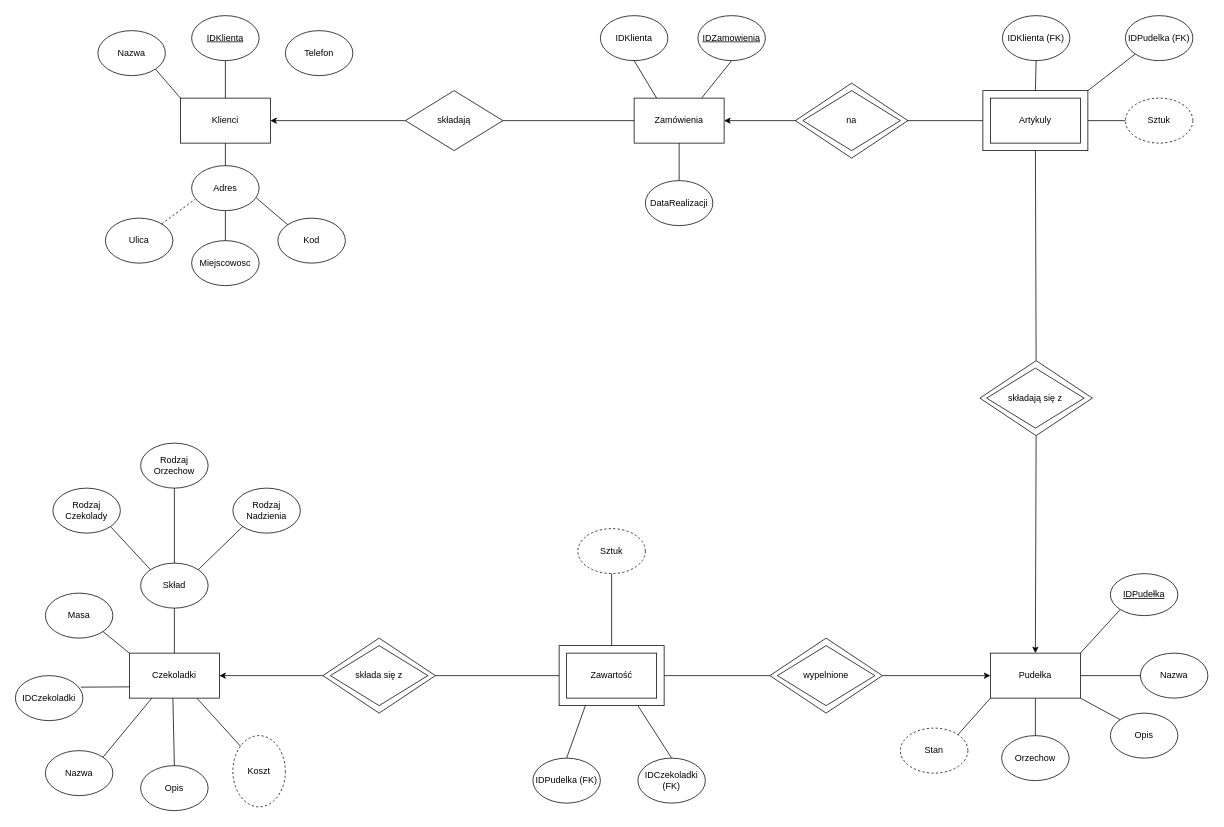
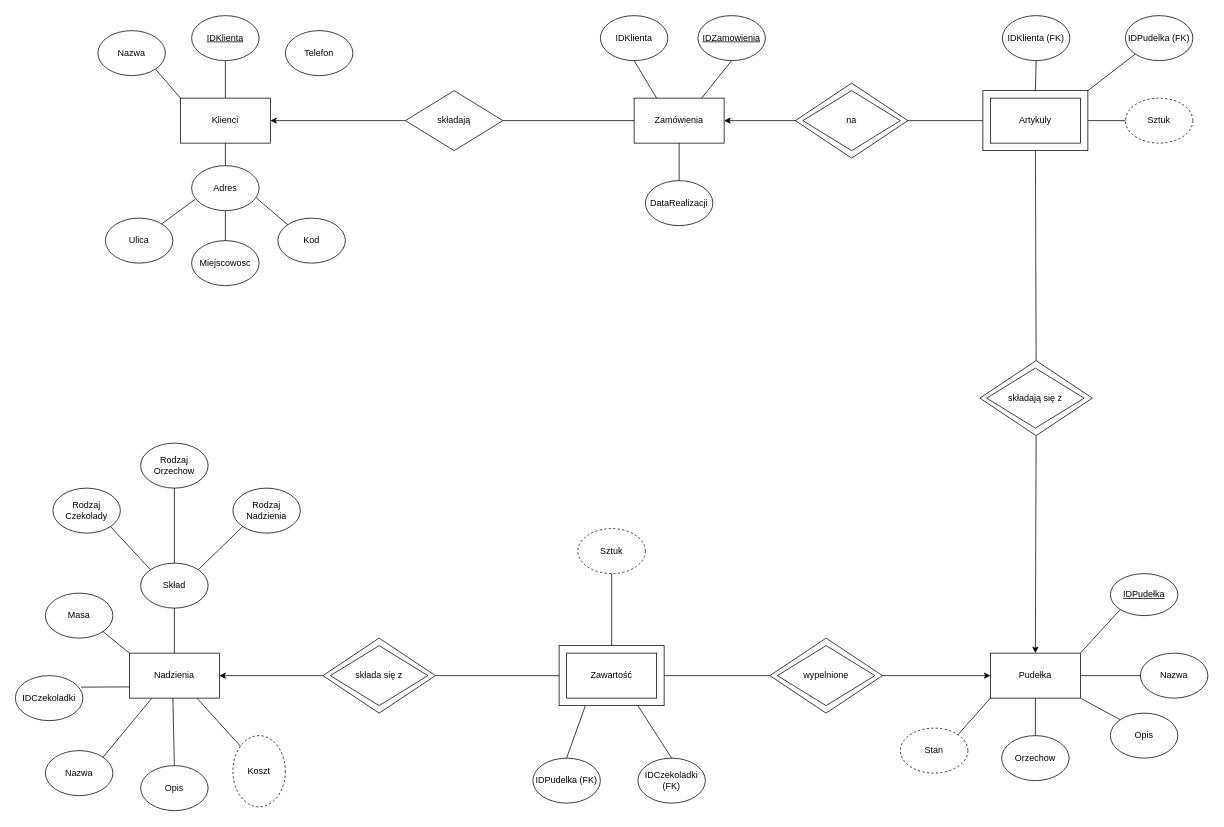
  <mxCell id="0" />
  <mxCell id="1" parent="0" />
  <mxCell id="2" value="Klienci" style="rounded=0;whiteSpace=wrap;html=1;" parent="1" vertex="1"><mxGeometry x="240" y="130" width="120" height="60" as="geometry" /></mxCell>
  <mxCell id="3" value="Miejscowosc" style="ellipse;whiteSpace=wrap;html=1;" parent="1" vertex="1"><mxGeometry x="255" y="320" width="90" height="60" as="geometry" /></mxCell>
  <mxCell id="4" value="Ulica" style="ellipse;whiteSpace=wrap;html=1;" parent="1" vertex="1"><mxGeometry x="140" y="290" width="90" height="60" as="geometry" /></mxCell>
  <mxCell id="5" value="Nazwa" style="ellipse;whiteSpace=wrap;html=1;" parent="1" vertex="1"><mxGeometry x="130" y="40" width="90" height="60" as="geometry" /></mxCell>
  <mxCell id="6" value="&lt;u&gt;IDKlienta&lt;/u&gt;" style="ellipse;whiteSpace=wrap;html=1;" parent="1" vertex="1"><mxGeometry x="255" y="20" width="90" height="60" as="geometry" /></mxCell>
  <mxCell id="7" value="Telefon" style="ellipse;whiteSpace=wrap;html=1;" parent="1" vertex="1"><mxGeometry x="380" y="40" width="90" height="60" as="geometry" /></mxCell>
  <mxCell id="8" value="Kod" style="ellipse;whiteSpace=wrap;html=1;" parent="1" vertex="1"><mxGeometry x="370" y="290" width="90" height="60" as="geometry" /></mxCell>
  <mxCell id="9" value="" style="endArrow=none;html=1;rounded=0;entryX=0.5;entryY=1;entryDx=0;entryDy=0;exitX=0.5;exitY=0;exitDx=0;exitDy=0;" parent="1" source="2" target="6" edge="1"><mxGeometry width="50" height="50" relative="1" as="geometry"><mxPoint x="280" y="190" as="sourcePoint" /><mxPoint x="330" y="140" as="targetPoint" /></mxGeometry></mxCell>
  <mxCell id="10" value="" style="endArrow=none;html=1;rounded=0;entryX=1;entryY=1;entryDx=0;entryDy=0;exitX=0;exitY=0;exitDx=0;exitDy=0;" parent="1" source="2" target="5" edge="1"><mxGeometry width="50" height="50" relative="1" as="geometry"><mxPoint x="280" y="190" as="sourcePoint" /><mxPoint x="330" y="140" as="targetPoint" /></mxGeometry></mxCell>
- <mxCell id="11" value="" style="endArrow=none;html=1;rounded=0;entryX=0.051;entryY=0.749;entryDx=0;entryDy=0;entryPerimeter=0;dashed=1;" parent="1" source="4" target="17" edge="1"><mxGeometry width="50" height="50" relative="1" as="geometry"><mxPoint x="280" y="190" as="sourcePoint" /><mxPoint x="330" y="140" as="targetPoint" /></mxGeometry></mxCell>
+ <mxCell id="11" value="" style="endArrow=none;html=1;rounded=0;entryX=0.051;entryY=0.749;entryDx=0;entryDy=0;entryPerimeter=0;" parent="1" source="4" target="17" edge="1"><mxGeometry width="50" height="50" relative="1" as="geometry"><mxPoint x="280" y="190" as="sourcePoint" /><mxPoint x="330" y="140" as="targetPoint" /></mxGeometry></mxCell>
  <mxCell id="12" value="" style="endArrow=none;html=1;rounded=0;exitX=0.5;exitY=0;exitDx=0;exitDy=0;entryX=0.5;entryY=1;entryDx=0;entryDy=0;" parent="1" source="3" target="17" edge="1"><mxGeometry width="50" height="50" relative="1" as="geometry"><mxPoint x="280" y="190" as="sourcePoint" /><mxPoint x="330" y="140" as="targetPoint" /></mxGeometry></mxCell>
  <mxCell id="13" value="" style="endArrow=none;html=1;rounded=0;entryX=0;entryY=0;entryDx=0;entryDy=0;exitX=0.957;exitY=0.716;exitDx=0;exitDy=0;exitPerimeter=0;" parent="1" source="17" target="8" edge="1"><mxGeometry width="50" height="50" relative="1" as="geometry"><mxPoint x="280" y="190" as="sourcePoint" /><mxPoint x="330" y="140" as="targetPoint" /></mxGeometry></mxCell>
  <mxCell id="14" value="" style="endArrow=classic;html=1;rounded=0;entryX=1;entryY=0.5;entryDx=0;entryDy=0;exitX=0;exitY=0.5;exitDx=0;exitDy=0;" parent="1" source="19" target="2" edge="1"><mxGeometry width="50" height="50" relative="1" as="geometry"><mxPoint x="400" y="170" as="sourcePoint" /><mxPoint x="450" y="120" as="targetPoint" /></mxGeometry></mxCell>
  <mxCell id="15" value="" style="endArrow=none;html=1;rounded=0;entryX=0;entryY=0.5;entryDx=0;entryDy=0;startArrow=none;" parent="1" source="19" target="16" edge="1"><mxGeometry width="50" height="50" relative="1" as="geometry"><mxPoint x="610" y="160" as="sourcePoint" /><mxPoint x="750" y="160" as="targetPoint" /><Array as="points" /></mxGeometry></mxCell>
  <mxCell id="16" value="Zamówienia" style="rounded=0;whiteSpace=wrap;html=1;" parent="1" vertex="1"><mxGeometry x="845" y="130" width="120" height="60" as="geometry" /></mxCell>
  <mxCell id="17" value="Adres" style="ellipse;whiteSpace=wrap;html=1;" parent="1" vertex="1"><mxGeometry x="255" y="220" width="90" height="60" as="geometry" /></mxCell>
  <mxCell id="18" value="" style="endArrow=none;html=1;rounded=0;entryX=0.5;entryY=1;entryDx=0;entryDy=0;exitX=0.5;exitY=0;exitDx=0;exitDy=0;" parent="1" source="17" target="2" edge="1"><mxGeometry width="50" height="50" relative="1" as="geometry"><mxPoint x="290" y="230" as="sourcePoint" /><mxPoint x="340" y="180" as="targetPoint" /></mxGeometry></mxCell>
  <mxCell id="19" value="składają" style="rhombus;whiteSpace=wrap;html=1;" parent="1" vertex="1"><mxGeometry x="540" y="120" width="130" height="80" as="geometry" /></mxCell>
  <mxCell id="20" value="DataRealizacji" style="ellipse;whiteSpace=wrap;html=1;" parent="1" vertex="1"><mxGeometry x="860" y="240" width="90" height="60" as="geometry" /></mxCell>
  <mxCell id="21" value="&lt;u&gt;IDZamowienia&lt;/u&gt;" style="ellipse;whiteSpace=wrap;html=1;" parent="1" vertex="1"><mxGeometry x="930" y="20" width="90" height="60" as="geometry" /></mxCell>
  <mxCell id="22" value="IDKlienta" style="ellipse;whiteSpace=wrap;html=1;" parent="1" vertex="1"><mxGeometry x="800" y="20" width="90" height="60" as="geometry" /></mxCell>
  <mxCell id="23" value="" style="endArrow=none;html=1;rounded=0;entryX=0.5;entryY=1;entryDx=0;entryDy=0;exitX=0.25;exitY=0;exitDx=0;exitDy=0;" parent="1" source="16" target="22" edge="1"><mxGeometry width="50" height="50" relative="1" as="geometry"><mxPoint x="500" y="240" as="sourcePoint" /><mxPoint x="550" y="190" as="targetPoint" /></mxGeometry></mxCell>
  <mxCell id="24" value="" style="endArrow=none;html=1;rounded=0;entryX=0.5;entryY=1;entryDx=0;entryDy=0;exitX=0.75;exitY=0;exitDx=0;exitDy=0;" parent="1" source="16" target="21" edge="1"><mxGeometry width="50" height="50" relative="1" as="geometry"><mxPoint x="910" y="140" as="sourcePoint" /><mxPoint x="960" y="90" as="targetPoint" /></mxGeometry></mxCell>
  <mxCell id="25" value="" style="endArrow=none;html=1;rounded=0;exitX=0.5;exitY=0;exitDx=0;exitDy=0;entryX=0.5;entryY=1;entryDx=0;entryDy=0;" parent="1" source="20" target="16" edge="1"><mxGeometry width="50" height="50" relative="1" as="geometry"><mxPoint x="500" y="240" as="sourcePoint" /><mxPoint x="550" y="190" as="targetPoint" /></mxGeometry></mxCell>
  <mxCell id="26" value="" style="endArrow=classic;html=1;rounded=0;entryX=1;entryY=0.5;entryDx=0;entryDy=0;exitX=0;exitY=0.5;exitDx=0;exitDy=0;" parent="1" source="87" target="16" edge="1"><mxGeometry width="50" height="50" relative="1" as="geometry"><mxPoint x="680" y="240" as="sourcePoint" /><mxPoint x="730" y="190" as="targetPoint" /></mxGeometry></mxCell>
  <mxCell id="27" value="" style="endArrow=none;html=1;rounded=0;entryX=1;entryY=0.5;entryDx=0;entryDy=0;exitX=0;exitY=0.5;exitDx=0;exitDy=0;" parent="1" source="74" target="87" edge="1"><mxGeometry width="50" height="50" relative="1" as="geometry"><mxPoint x="680" y="240" as="sourcePoint" /><mxPoint x="730" y="190" as="targetPoint" /></mxGeometry></mxCell>
  <mxCell id="28" value="IDKlienta (FK)" style="ellipse;whiteSpace=wrap;html=1;" parent="1" vertex="1"><mxGeometry x="1336" y="20" width="90" height="60" as="geometry" /></mxCell>
  <mxCell id="29" value="IDPudelka (FK)" style="ellipse;whiteSpace=wrap;html=1;" parent="1" vertex="1"><mxGeometry x="1500" y="20" width="90" height="60" as="geometry" /></mxCell>
  <mxCell id="30" value="Sztuk" style="ellipse;whiteSpace=wrap;html=1;dashed=1;" parent="1" vertex="1"><mxGeometry x="1500" y="130" width="90" height="60" as="geometry" /></mxCell>
  <mxCell id="31" value="" style="endArrow=none;html=1;rounded=0;entryX=0.5;entryY=1;entryDx=0;entryDy=0;exitX=0.5;exitY=0;exitDx=0;exitDy=0;" parent="1" source="74" target="28" edge="1"><mxGeometry width="50" height="50" relative="1" as="geometry"><mxPoint x="1240" y="270" as="sourcePoint" /><mxPoint x="1290" y="220" as="targetPoint" /></mxGeometry></mxCell>
  <mxCell id="32" value="" style="endArrow=none;html=1;rounded=0;entryX=0;entryY=1;entryDx=0;entryDy=0;exitX=1;exitY=0;exitDx=0;exitDy=0;" parent="1" source="74" target="29" edge="1"><mxGeometry width="50" height="50" relative="1" as="geometry"><mxPoint x="1240" y="270" as="sourcePoint" /><mxPoint x="1290" y="220" as="targetPoint" /></mxGeometry></mxCell>
  <mxCell id="33" value="" style="endArrow=none;html=1;rounded=0;entryX=0;entryY=0.5;entryDx=0;entryDy=0;exitX=1;exitY=0.5;exitDx=0;exitDy=0;" parent="1" source="74" target="30" edge="1"><mxGeometry width="50" height="50" relative="1" as="geometry"><mxPoint x="1240" y="270" as="sourcePoint" /><mxPoint x="1290" y="220" as="targetPoint" /></mxGeometry></mxCell>
  <mxCell id="34" value="" style="endArrow=none;html=1;rounded=0;entryX=0.5;entryY=1;entryDx=0;entryDy=0;exitX=0.5;exitY=0;exitDx=0;exitDy=0;" parent="1" source="81" target="76" edge="1"><mxGeometry width="50" height="50" relative="1" as="geometry"><mxPoint x="870" y="270" as="sourcePoint" /><mxPoint x="920" y="220" as="targetPoint" /></mxGeometry></mxCell>
  <mxCell id="35" value="" style="endArrow=classic;html=1;rounded=0;entryX=0.5;entryY=0;entryDx=0;entryDy=0;exitX=0.5;exitY=1;exitDx=0;exitDy=0;" parent="1" source="81" target="75" edge="1"><mxGeometry width="50" height="50" relative="1" as="geometry"><mxPoint x="870" y="550" as="sourcePoint" /><mxPoint x="920" y="500" as="targetPoint" /></mxGeometry></mxCell>
  <mxCell id="36" value="Stan" style="ellipse;whiteSpace=wrap;html=1;dashed=1;" parent="1" vertex="1"><mxGeometry x="1200" y="970" width="90" height="60" as="geometry" /></mxCell>
  <mxCell id="37" value="Orzechow" style="ellipse;whiteSpace=wrap;html=1;" parent="1" vertex="1"><mxGeometry x="1335" y="980" width="90" height="60" as="geometry" /></mxCell>
  <mxCell id="38" value="&lt;u&gt;IDPudełka&lt;/u&gt;" style="ellipse;whiteSpace=wrap;html=1;" parent="1" vertex="1"><mxGeometry x="1480" y="764" width="90" height="56" as="geometry" /></mxCell>
  <mxCell id="39" value="Opis" style="ellipse;whiteSpace=wrap;html=1;" parent="1" vertex="1"><mxGeometry x="1480" y="950" width="90" height="60" as="geometry" /></mxCell>
  <mxCell id="40" value="Nazwa" style="ellipse;whiteSpace=wrap;html=1;" parent="1" vertex="1"><mxGeometry x="1520" y="870" width="90" height="60" as="geometry" /></mxCell>
  <mxCell id="41" value="" style="endArrow=none;html=1;rounded=0;entryX=0;entryY=1;entryDx=0;entryDy=0;exitX=1;exitY=0;exitDx=0;exitDy=0;" parent="1" source="36" target="75" edge="1"><mxGeometry width="50" height="50" relative="1" as="geometry"><mxPoint x="840" y="720" as="sourcePoint" /><mxPoint x="900" y="660" as="targetPoint" /></mxGeometry></mxCell>
  <mxCell id="42" value="" style="endArrow=none;html=1;rounded=0;entryX=0;entryY=1;entryDx=0;entryDy=0;exitX=1;exitY=0;exitDx=0;exitDy=0;" parent="1" source="75" target="38" edge="1"><mxGeometry width="50" height="50" relative="1" as="geometry"><mxPoint x="840" y="720" as="sourcePoint" /><mxPoint x="890" y="670" as="targetPoint" /></mxGeometry></mxCell>
  <mxCell id="43" value="" style="endArrow=none;html=1;rounded=0;entryX=0.5;entryY=0;entryDx=0;entryDy=0;exitX=0.5;exitY=1;exitDx=0;exitDy=0;" parent="1" source="75" target="37" edge="1"><mxGeometry width="50" height="50" relative="1" as="geometry"><mxPoint x="840" y="720" as="sourcePoint" /><mxPoint x="890" y="670" as="targetPoint" /></mxGeometry></mxCell>
  <mxCell id="44" value="" style="endArrow=none;html=1;rounded=0;entryX=0;entryY=0;entryDx=0;entryDy=0;exitX=1;exitY=1;exitDx=0;exitDy=0;" parent="1" source="75" target="39" edge="1"><mxGeometry width="50" height="50" relative="1" as="geometry"><mxPoint x="840" y="720" as="sourcePoint" /><mxPoint x="890" y="670" as="targetPoint" /></mxGeometry></mxCell>
  <mxCell id="45" value="" style="endArrow=none;html=1;rounded=0;entryX=0;entryY=0.5;entryDx=0;entryDy=0;exitX=1;exitY=0.5;exitDx=0;exitDy=0;" parent="1" source="75" target="40" edge="1"><mxGeometry width="50" height="50" relative="1" as="geometry"><mxPoint x="840" y="720" as="sourcePoint" /><mxPoint x="890" y="670" as="targetPoint" /></mxGeometry></mxCell>
- <mxCell id="46" value="Czekoladki" style="rounded=0;whiteSpace=wrap;html=1;" parent="1" vertex="1"><mxGeometry x="172" y="870" width="120" height="60" as="geometry" /></mxCell>
+ <mxCell id="46" value="Nadzienia" style="rounded=0;whiteSpace=wrap;html=1;" parent="1" vertex="1"><mxGeometry x="172" y="870" width="120" height="60" as="geometry" /></mxCell>
  <mxCell id="47" value="" style="endArrow=none;html=1;rounded=0;entryX=0;entryY=0.5;entryDx=0;entryDy=0;exitX=1;exitY=0.5;exitDx=0;exitDy=0;" parent="1" source="77" target="82" edge="1"><mxGeometry width="50" height="50" relative="1" as="geometry"><mxPoint x="840" y="720" as="sourcePoint" /><mxPoint x="890" y="670" as="targetPoint" /></mxGeometry></mxCell>
  <mxCell id="48" value="Sztuk" style="ellipse;whiteSpace=wrap;html=1;dashed=1;" parent="1" vertex="1"><mxGeometry x="770" y="704" width="90" height="60" as="geometry" /></mxCell>
  <mxCell id="49" value="IDCzekoladki (FK)" style="ellipse;whiteSpace=wrap;html=1;" parent="1" vertex="1"><mxGeometry x="850" y="1010" width="90" height="60" as="geometry" /></mxCell>
  <mxCell id="50" value="IDPudelka (FK)" style="ellipse;whiteSpace=wrap;html=1;" parent="1" vertex="1"><mxGeometry x="710" y="1010" width="90" height="60" as="geometry" /></mxCell>
  <mxCell id="51" value="" style="endArrow=none;html=1;rounded=0;exitX=0.5;exitY=0;exitDx=0;exitDy=0;entryX=0.5;entryY=1;entryDx=0;entryDy=0;" parent="1" source="77" target="48" edge="1"><mxGeometry width="50" height="50" relative="1" as="geometry"><mxPoint x="840" y="720" as="sourcePoint" /><mxPoint x="890" y="670" as="targetPoint" /></mxGeometry></mxCell>
  <mxCell id="52" value="" style="endArrow=none;html=1;rounded=0;entryX=0.25;entryY=1;entryDx=0;entryDy=0;exitX=0.5;exitY=0;exitDx=0;exitDy=0;" parent="1" source="50" target="77" edge="1"><mxGeometry width="50" height="50" relative="1" as="geometry"><mxPoint x="840" y="720" as="sourcePoint" /><mxPoint x="890" y="670" as="targetPoint" /></mxGeometry></mxCell>
  <mxCell id="53" value="" style="endArrow=none;html=1;rounded=0;exitX=0.5;exitY=0;exitDx=0;exitDy=0;entryX=0.75;entryY=1;entryDx=0;entryDy=0;" parent="1" source="49" target="77" edge="1"><mxGeometry width="50" height="50" relative="1" as="geometry"><mxPoint x="840" y="720" as="sourcePoint" /><mxPoint x="890" y="670" as="targetPoint" /></mxGeometry></mxCell>
  <mxCell id="54" value="" style="endArrow=none;html=1;rounded=0;exitX=1;exitY=0.5;exitDx=0;exitDy=0;entryX=0;entryY=0.5;entryDx=0;entryDy=0;" parent="1" source="80" target="77" edge="1"><mxGeometry width="50" height="50" relative="1" as="geometry"><mxPoint x="840" y="720" as="sourcePoint" /><mxPoint x="890" y="670" as="targetPoint" /></mxGeometry></mxCell>
  <mxCell id="55" value="" style="endArrow=classic;html=1;rounded=0;entryX=1;entryY=0.5;entryDx=0;entryDy=0;exitX=0;exitY=0.5;exitDx=0;exitDy=0;" parent="1" source="80" target="46" edge="1"><mxGeometry width="50" height="50" relative="1" as="geometry"><mxPoint x="840" y="720" as="sourcePoint" /><mxPoint x="890" y="670" as="targetPoint" /></mxGeometry></mxCell>
  <mxCell id="56" value="Nazwa" style="ellipse;whiteSpace=wrap;html=1;" parent="1" vertex="1"><mxGeometry x="60" y="1000" width="90" height="60" as="geometry" /></mxCell>
  <mxCell id="57" value="Opis" style="ellipse;whiteSpace=wrap;html=1;" parent="1" vertex="1"><mxGeometry x="187" y="1020" width="90" height="60" as="geometry" /></mxCell>
  <mxCell id="58" value="Koszt" style="ellipse;whiteSpace=wrap;html=1;dashed=1;" parent="1" vertex="1"><mxGeometry x="310" y="980" width="70" height="95" as="geometry" /></mxCell>
  <mxCell id="59" value="Rodzaj&lt;br&gt;Nadzienia" style="ellipse;whiteSpace=wrap;html=1;" parent="1" vertex="1"><mxGeometry x="310" y="650" width="90" height="60" as="geometry" /></mxCell>
  <mxCell id="60" value="Rodzaj&lt;br&gt;Orzechow" style="ellipse;whiteSpace=wrap;html=1;" parent="1" vertex="1"><mxGeometry x="187" y="590" width="90" height="60" as="geometry" /></mxCell>
  <mxCell id="61" value="Rodzaj&lt;br&gt;Czekolady" style="ellipse;whiteSpace=wrap;html=1;" parent="1" vertex="1"><mxGeometry x="70" y="650" width="90" height="60" as="geometry" /></mxCell>
  <mxCell id="62" value="Skład" style="ellipse;whiteSpace=wrap;html=1;" parent="1" vertex="1"><mxGeometry x="187" y="750" width="90" height="60" as="geometry" /></mxCell>
  <mxCell id="63" value="" style="endArrow=none;html=1;rounded=0;exitX=1;exitY=0;exitDx=0;exitDy=0;entryX=0;entryY=1;entryDx=0;entryDy=0;" parent="1" source="62" target="59" edge="1"><mxGeometry width="50" height="50" relative="1" as="geometry"><mxPoint x="840" y="440" as="sourcePoint" /><mxPoint x="890" y="390" as="targetPoint" /></mxGeometry></mxCell>
  <mxCell id="64" value="" style="endArrow=none;html=1;rounded=0;exitX=0.5;exitY=0;exitDx=0;exitDy=0;entryX=0.5;entryY=1;entryDx=0;entryDy=0;" parent="1" source="62" target="60" edge="1"><mxGeometry width="50" height="50" relative="1" as="geometry"><mxPoint x="273.82" y="768.787" as="sourcePoint" /><mxPoint x="333.18" y="711.213" as="targetPoint" /></mxGeometry></mxCell>
  <mxCell id="65" value="" style="endArrow=none;html=1;rounded=0;exitX=0;exitY=0;exitDx=0;exitDy=0;entryX=1;entryY=1;entryDx=0;entryDy=0;" parent="1" source="62" target="61" edge="1"><mxGeometry width="50" height="50" relative="1" as="geometry"><mxPoint x="283.82" y="778.787" as="sourcePoint" /><mxPoint x="343.18" y="721.213" as="targetPoint" /></mxGeometry></mxCell>
  <mxCell id="66" value="" style="endArrow=none;html=1;rounded=0;exitX=0.5;exitY=0;exitDx=0;exitDy=0;entryX=0.5;entryY=1;entryDx=0;entryDy=0;" parent="1" source="46" target="62" edge="1"><mxGeometry width="50" height="50" relative="1" as="geometry"><mxPoint x="293.82" y="788.787" as="sourcePoint" /><mxPoint x="353.18" y="731.213" as="targetPoint" /></mxGeometry></mxCell>
  <mxCell id="67" value="Masa" style="ellipse;whiteSpace=wrap;html=1;" parent="1" vertex="1"><mxGeometry x="60" y="790" width="90" height="60" as="geometry" /></mxCell>
  <mxCell id="68" value="IDCzekoladki" style="ellipse;whiteSpace=wrap;html=1;" parent="1" vertex="1"><mxGeometry x="20" y="900" width="90" height="60" as="geometry" /></mxCell>
  <mxCell id="69" value="" style="endArrow=none;html=1;rounded=0;entryX=1;entryY=1;entryDx=0;entryDy=0;exitX=0;exitY=0;exitDx=0;exitDy=0;" parent="1" source="46" target="67" edge="1"><mxGeometry width="50" height="50" relative="1" as="geometry"><mxPoint x="170" y="870" as="sourcePoint" /><mxPoint x="890" y="670" as="targetPoint" /></mxGeometry></mxCell>
  <mxCell id="70" value="" style="endArrow=none;html=1;rounded=0;exitX=0;exitY=0.75;exitDx=0;exitDy=0;entryX=0.97;entryY=0.256;entryDx=0;entryDy=0;entryPerimeter=0;" parent="1" source="46" target="68" edge="1"><mxGeometry width="50" height="50" relative="1" as="geometry"><mxPoint x="182" y="895" as="sourcePoint" /><mxPoint x="126.82" y="871.213" as="targetPoint" /></mxGeometry></mxCell>
  <mxCell id="71" value="" style="endArrow=none;html=1;rounded=0;exitX=0.25;exitY=1;exitDx=0;exitDy=0;entryX=1;entryY=0;entryDx=0;entryDy=0;" parent="1" source="46" target="56" edge="1"><mxGeometry width="50" height="50" relative="1" as="geometry"><mxPoint x="192" y="905" as="sourcePoint" /><mxPoint x="136.82" y="881.213" as="targetPoint" /></mxGeometry></mxCell>
  <mxCell id="72" value="" style="endArrow=none;html=1;rounded=0;entryX=0.5;entryY=0;entryDx=0;entryDy=0;" parent="1" target="57" edge="1"><mxGeometry width="50" height="50" relative="1" as="geometry"><mxPoint x="230" y="930" as="sourcePoint" /><mxPoint x="146.82" y="891.213" as="targetPoint" /></mxGeometry></mxCell>
  <mxCell id="73" value="" style="endArrow=none;html=1;rounded=0;exitX=0.75;exitY=1;exitDx=0;exitDy=0;entryX=0;entryY=0;entryDx=0;entryDy=0;" parent="1" source="46" target="58" edge="1"><mxGeometry width="50" height="50" relative="1" as="geometry"><mxPoint x="212" y="925" as="sourcePoint" /><mxPoint x="156.82" y="901.213" as="targetPoint" /></mxGeometry></mxCell>
  <mxCell id="74" value="" style="rounded=0;whiteSpace=wrap;html=1;" parent="1" vertex="1"><mxGeometry x="1310" y="120" width="140" height="80" as="geometry" /></mxCell>
  <mxCell id="75" value="Pudełka" style="rounded=0;whiteSpace=wrap;html=1;" parent="1" vertex="1"><mxGeometry x="1320" y="870" width="120" height="60" as="geometry" /></mxCell>
  <mxCell id="76" value="Artykuly" style="rounded=0;whiteSpace=wrap;html=1;" parent="1" vertex="1"><mxGeometry x="1320" y="130" width="120" height="60" as="geometry" /></mxCell>
  <mxCell id="77" value="" style="rounded=0;whiteSpace=wrap;html=1;" parent="1" vertex="1"><mxGeometry x="745" y="860" width="140" height="80" as="geometry" /></mxCell>
  <mxCell id="78" value="Zawartość" style="rounded=0;whiteSpace=wrap;html=1;" parent="1" vertex="1"><mxGeometry x="755" y="870" width="120" height="60" as="geometry" /></mxCell>
  <mxCell id="79" value="" style="endArrow=classic;html=1;rounded=0;entryX=0;entryY=0.5;entryDx=0;entryDy=0;exitX=1;exitY=0.5;exitDx=0;exitDy=0;" parent="1" source="82" target="75" edge="1"><mxGeometry width="50" height="50" relative="1" as="geometry"><mxPoint x="1120" y="1010" as="sourcePoint" /><mxPoint x="1170" y="960" as="targetPoint" /></mxGeometry></mxCell>
  <mxCell id="80" value="" style="rhombus;whiteSpace=wrap;html=1;" parent="1" vertex="1"><mxGeometry x="430" y="850" width="150" height="100" as="geometry" /></mxCell>
  <mxCell id="81" value="" style="rhombus;whiteSpace=wrap;html=1;" parent="1" vertex="1"><mxGeometry x="1306" y="480" width="150" height="100" as="geometry" /></mxCell>
  <mxCell id="82" value="" style="rhombus;whiteSpace=wrap;html=1;" parent="1" vertex="1"><mxGeometry x="1026" y="850" width="150" height="100" as="geometry" /></mxCell>
  <mxCell id="83" value="" style="rhombus;whiteSpace=wrap;html=1;" parent="1" vertex="1"><mxGeometry x="1060" y="110" width="150" height="100" as="geometry" /></mxCell>
  <mxCell id="84" value="składa się z" style="rhombus;whiteSpace=wrap;html=1;" parent="1" vertex="1"><mxGeometry x="440" y="860" width="130" height="80" as="geometry" /></mxCell>
  <mxCell id="85" value="wypelnione" style="rhombus;whiteSpace=wrap;html=1;" parent="1" vertex="1"><mxGeometry x="1036" y="860" width="130" height="80" as="geometry" /></mxCell>
  <mxCell id="86" value="składają się z" style="rhombus;whiteSpace=wrap;html=1;" parent="1" vertex="1"><mxGeometry x="1315" y="490" width="130" height="80" as="geometry" /></mxCell>
  <mxCell id="87" value="na" style="rhombus;whiteSpace=wrap;html=1;" parent="1" vertex="1"><mxGeometry x="1070" y="120" width="130" height="80" as="geometry" /></mxCell>
